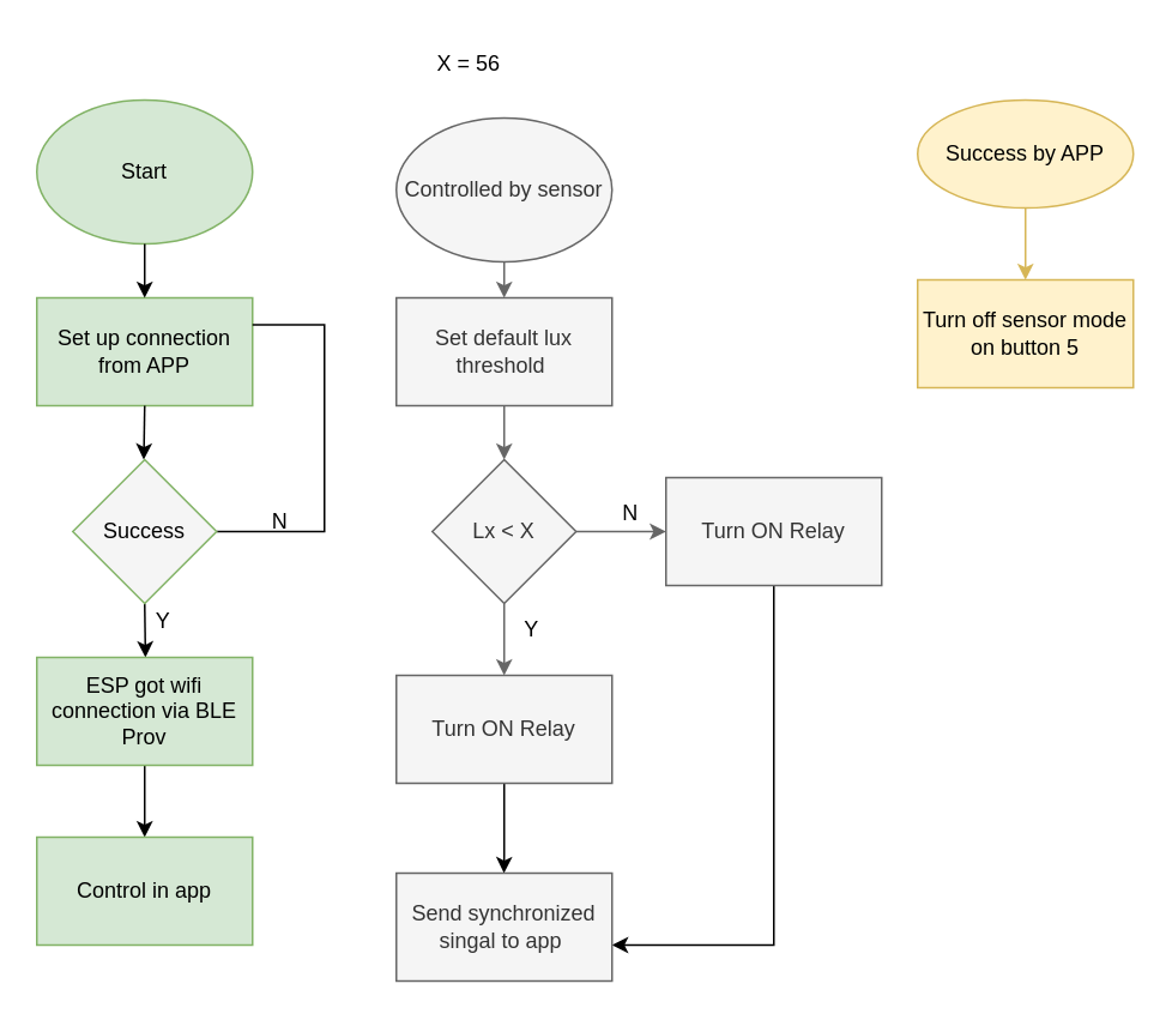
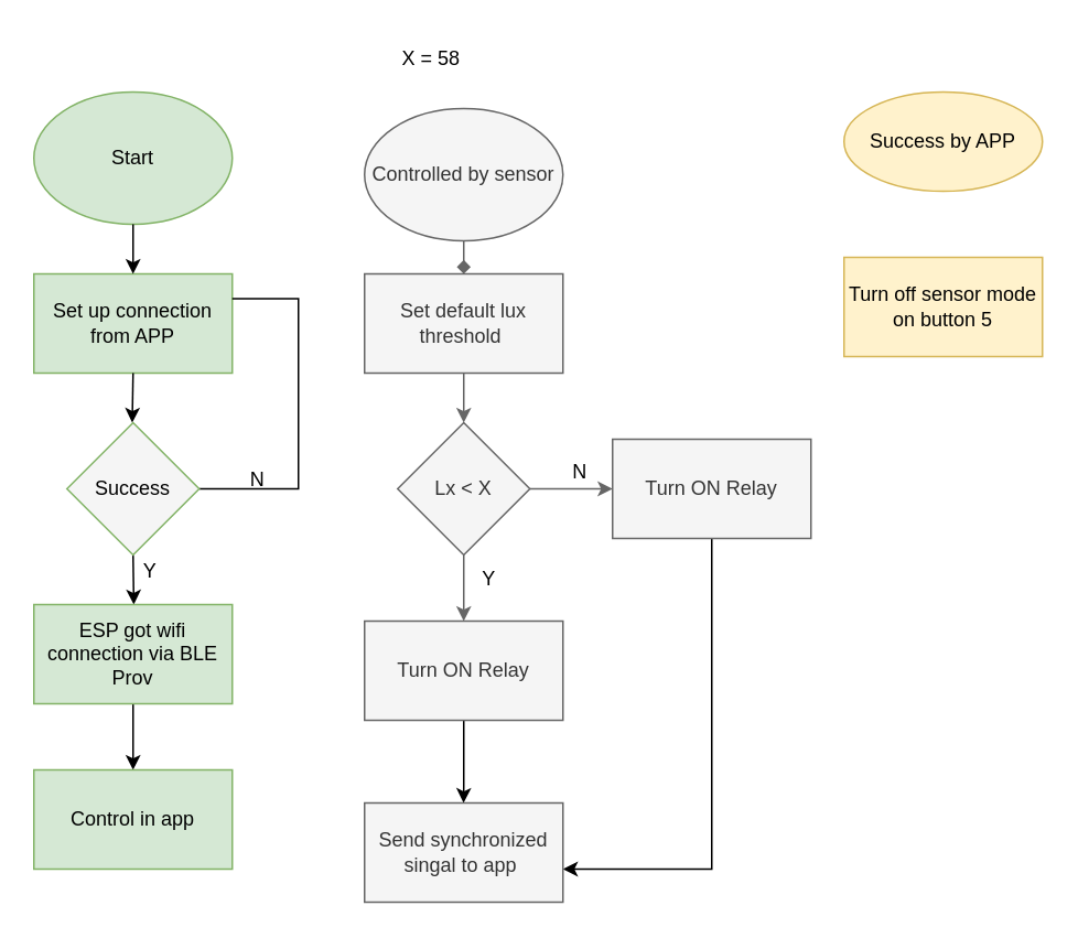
  <mxCell id="0" />
  <mxCell id="1" parent="0" />
  <mxCell id="2" value="Set up connection from APP" style="rounded=0;whiteSpace=wrap;html=1;fillColor=#d5e8d4;strokeColor=#82b366;" parent="1" vertex="1"><mxGeometry x="20" y="165" width="120" height="60" as="geometry" /></mxCell>
  <mxCell id="3" value="Start" style="ellipse;whiteSpace=wrap;html=1;fillColor=#d5e8d4;strokeColor=#82b366;" parent="1" vertex="1"><mxGeometry x="20" y="55" width="120" height="80" as="geometry" /></mxCell>
  <mxCell id="4" value="Set default lux threshold&amp;nbsp;" style="rounded=0;whiteSpace=wrap;html=1;fillColor=#f5f5f5;strokeColor=#666666;fontColor=#333333;" parent="1" vertex="1"><mxGeometry x="220" y="165" width="120" height="60" as="geometry" /></mxCell>
  <mxCell id="5" value="Controlled by sensor" style="ellipse;whiteSpace=wrap;html=1;fillColor=#f5f5f5;strokeColor=#666666;fontColor=#333333;" parent="1" vertex="1"><mxGeometry x="220" y="65" width="120" height="80" as="geometry" /></mxCell>
  <mxCell id="6" style="edgeStyle=orthogonalEdgeStyle;rounded=0;orthogonalLoop=1;jettySize=auto;html=1;exitX=0.5;exitY=1;exitDx=0;exitDy=0;entryX=0.5;entryY=0;entryDx=0;entryDy=0;fillColor=#f5f5f5;strokeColor=#666666;" edge="1" parent="1" source="8" target="23"><mxGeometry relative="1" as="geometry" /></mxCell>
  <mxCell id="7" style="edgeStyle=orthogonalEdgeStyle;rounded=0;orthogonalLoop=1;jettySize=auto;html=1;exitX=1;exitY=0.5;exitDx=0;exitDy=0;entryX=0;entryY=0.5;entryDx=0;entryDy=0;fillColor=#f5f5f5;strokeColor=#666666;" edge="1" parent="1" source="8" target="25"><mxGeometry relative="1" as="geometry" /></mxCell>
  <mxCell id="8" value="Lx &amp;lt; X" style="rhombus;whiteSpace=wrap;html=1;fillColor=#f5f5f5;strokeColor=#666666;fontColor=#333333;" parent="1" vertex="1"><mxGeometry x="240" y="255" width="80" height="80" as="geometry" /></mxCell>
  <mxCell id="9" value="" style="endArrow=classic;html=1;rounded=0;exitX=0.5;exitY=1;exitDx=0;exitDy=0;" parent="1" source="3" target="2" edge="1"><mxGeometry width="50" height="50" relative="1" as="geometry"><mxPoint x="170" y="245" as="sourcePoint" /><mxPoint x="220" y="195" as="targetPoint" /></mxGeometry></mxCell>
- <mxCell id="10" value="" style="endArrow=classic;html=1;rounded=0;exitX=0.5;exitY=1;exitDx=0;exitDy=0;entryX=0.5;entryY=0;entryDx=0;entryDy=0;fillColor=#f5f5f5;strokeColor=#666666;" parent="1" source="5" target="4" edge="1"><mxGeometry width="50" height="50" relative="1" as="geometry"><mxPoint x="190" y="285" as="sourcePoint" /><mxPoint x="240" y="235" as="targetPoint" /></mxGeometry></mxCell>
+ <mxCell id="10" value="" style="endArrow=diamond;html=1;rounded=0;exitX=0.5;exitY=1;exitDx=0;exitDy=0;entryX=0.5;entryY=0;entryDx=0;entryDy=0;fillColor=#f5f5f5;strokeColor=#666666;" parent="1" source="5" target="4" edge="1"><mxGeometry width="50" height="50" relative="1" as="geometry"><mxPoint x="190" y="285" as="sourcePoint" /><mxPoint x="240" y="235" as="targetPoint" /></mxGeometry></mxCell>
  <mxCell id="11" value="" style="endArrow=classic;html=1;rounded=0;exitX=0.5;exitY=1;exitDx=0;exitDy=0;entryX=0.5;entryY=0;entryDx=0;entryDy=0;fillColor=#f5f5f5;strokeColor=#666666;" parent="1" source="4" edge="1"><mxGeometry width="50" height="50" relative="1" as="geometry"><mxPoint x="190" y="285" as="sourcePoint" /><mxPoint x="280" y="255" as="targetPoint" /></mxGeometry></mxCell>
  <mxCell id="12" value="" style="endArrow=classic;html=1;rounded=0;entryX=0.5;entryY=0;entryDx=0;entryDy=0;exitX=0.5;exitY=1;exitDx=0;exitDy=0;" edge="1" parent="1" source="2"><mxGeometry width="50" height="50" relative="1" as="geometry"><mxPoint x="90" y="245" as="sourcePoint" /><mxPoint x="79.5" y="255" as="targetPoint" /></mxGeometry></mxCell>
  <mxCell id="13" style="edgeStyle=orthogonalEdgeStyle;rounded=0;orthogonalLoop=1;jettySize=auto;html=1;exitX=1;exitY=0.5;exitDx=0;exitDy=0;entryX=1;entryY=0.25;entryDx=0;entryDy=0;endArrow=none;" edge="1" parent="1" source="15" target="2"><mxGeometry relative="1" as="geometry"><mxPoint x="160" y="255" as="targetPoint" /><Array as="points"><mxPoint x="180" y="295" /><mxPoint x="180" y="180" /></Array></mxGeometry></mxCell>
  <mxCell id="14" style="edgeStyle=orthogonalEdgeStyle;rounded=0;orthogonalLoop=1;jettySize=auto;html=1;exitX=0.5;exitY=1;exitDx=0;exitDy=0;" edge="1" parent="1" source="15"><mxGeometry relative="1" as="geometry"><mxPoint x="80.435" y="365" as="targetPoint" /></mxGeometry></mxCell>
  <mxCell id="15" value="Success" style="rhombus;whiteSpace=wrap;html=1;fillColor=#f5f5f5;strokeColor=#82b366;" vertex="1" parent="1"><mxGeometry x="40" y="255" width="80" height="80" as="geometry" /></mxCell>
  <mxCell id="16" value="N" style="text;html=1;align=center;verticalAlign=middle;resizable=0;points=[];autosize=1;strokeColor=none;fillColor=none;" vertex="1" parent="1"><mxGeometry x="140" y="275" width="30" height="30" as="geometry" /></mxCell>
  <mxCell id="17" value="Y&lt;br&gt;" style="text;html=1;align=center;verticalAlign=middle;resizable=0;points=[];autosize=1;strokeColor=none;fillColor=none;" vertex="1" parent="1"><mxGeometry x="75" y="330" width="30" height="30" as="geometry" /></mxCell>
  <mxCell id="18" style="edgeStyle=orthogonalEdgeStyle;rounded=0;orthogonalLoop=1;jettySize=auto;html=1;exitX=0.5;exitY=1;exitDx=0;exitDy=0;entryX=0.5;entryY=0;entryDx=0;entryDy=0;" edge="1" parent="1" source="19" target="20"><mxGeometry relative="1" as="geometry" /></mxCell>
  <mxCell id="19" value="ESP got wifi connection via BLE Prov" style="rounded=0;whiteSpace=wrap;html=1;fillColor=#d5e8d4;strokeColor=#82b366;" vertex="1" parent="1"><mxGeometry x="20" y="365" width="120" height="60" as="geometry" /></mxCell>
  <mxCell id="20" value="Control in app" style="rounded=0;whiteSpace=wrap;html=1;fillColor=#d5e8d4;strokeColor=#82b366;" vertex="1" parent="1"><mxGeometry x="20" y="465" width="120" height="60" as="geometry" /></mxCell>
- <mxCell id="21" value="X = 56" style="text;html=1;align=center;verticalAlign=middle;resizable=0;points=[];autosize=1;strokeColor=none;fillColor=none;" vertex="1" parent="1"><mxGeometry x="230" y="20" width="60" height="30" as="geometry" /></mxCell>
+ <mxCell id="21" value="X = 58" style="text;html=1;align=center;verticalAlign=middle;resizable=0;points=[];autosize=1;strokeColor=none;fillColor=none;" vertex="1" parent="1"><mxGeometry x="230" y="20" width="60" height="30" as="geometry" /></mxCell>
  <mxCell id="22" style="edgeStyle=orthogonalEdgeStyle;rounded=0;orthogonalLoop=1;jettySize=auto;html=1;exitX=0.5;exitY=1;exitDx=0;exitDy=0;" edge="1" parent="1" source="23"><mxGeometry relative="1" as="geometry"><mxPoint x="279.895" y="485" as="targetPoint" /><Array as="points"><mxPoint x="280" y="475" /><mxPoint x="280" y="475" /></Array></mxGeometry></mxCell>
  <mxCell id="23" value="Turn ON Relay" style="rounded=0;whiteSpace=wrap;html=1;fillColor=#f5f5f5;strokeColor=#666666;fontColor=#333333;" vertex="1" parent="1"><mxGeometry x="220" y="375" width="120" height="60" as="geometry" /></mxCell>
  <mxCell id="24" style="edgeStyle=orthogonalEdgeStyle;rounded=0;orthogonalLoop=1;jettySize=auto;html=1;exitX=0.5;exitY=1;exitDx=0;exitDy=0;" edge="1" parent="1" source="25"><mxGeometry relative="1" as="geometry"><mxPoint x="340" y="525" as="targetPoint" /><Array as="points"><mxPoint x="430" y="525" /></Array></mxGeometry></mxCell>
  <mxCell id="25" value="Turn ON Relay" style="rounded=0;whiteSpace=wrap;html=1;fillColor=#f5f5f5;strokeColor=#666666;fontColor=#333333;" vertex="1" parent="1"><mxGeometry x="370" y="265" width="120" height="60" as="geometry" /></mxCell>
- <mxCell id="26" style="edgeStyle=orthogonalEdgeStyle;rounded=0;orthogonalLoop=1;jettySize=auto;html=1;exitX=0.5;exitY=1;exitDx=0;exitDy=0;entryX=0.5;entryY=0;entryDx=0;entryDy=0;fillColor=#fff2cc;strokeColor=#d6b656;" edge="1" parent="1" source="27" target="28"><mxGeometry relative="1" as="geometry" /></mxCell>
  <mxCell id="27" value="Success by APP" style="ellipse;whiteSpace=wrap;html=1;fillColor=#fff2cc;strokeColor=#d6b656;" vertex="1" parent="1"><mxGeometry x="510" y="55" width="120" height="60" as="geometry" /></mxCell>
  <mxCell id="28" value="Turn off sensor mode on button 5" style="rounded=0;whiteSpace=wrap;html=1;fillColor=#fff2cc;strokeColor=#d6b656;" vertex="1" parent="1"><mxGeometry x="510" y="155" width="120" height="60" as="geometry" /></mxCell>
  <mxCell id="29" value="N" style="text;html=1;align=center;verticalAlign=middle;resizable=0;points=[];autosize=1;strokeColor=none;fillColor=none;" vertex="1" parent="1"><mxGeometry x="335" y="270" width="30" height="30" as="geometry" /></mxCell>
  <mxCell id="30" value="Y" style="text;html=1;align=center;verticalAlign=middle;resizable=0;points=[];autosize=1;strokeColor=none;fillColor=none;" vertex="1" parent="1"><mxGeometry x="280" y="335" width="30" height="30" as="geometry" /></mxCell>
  <mxCell id="31" value="Send synchronized singal to app&amp;nbsp;" style="rounded=0;whiteSpace=wrap;html=1;fillColor=#f5f5f5;strokeColor=#666666;fontColor=#333333;" vertex="1" parent="1"><mxGeometry x="220" y="485" width="120" height="60" as="geometry" /></mxCell>
